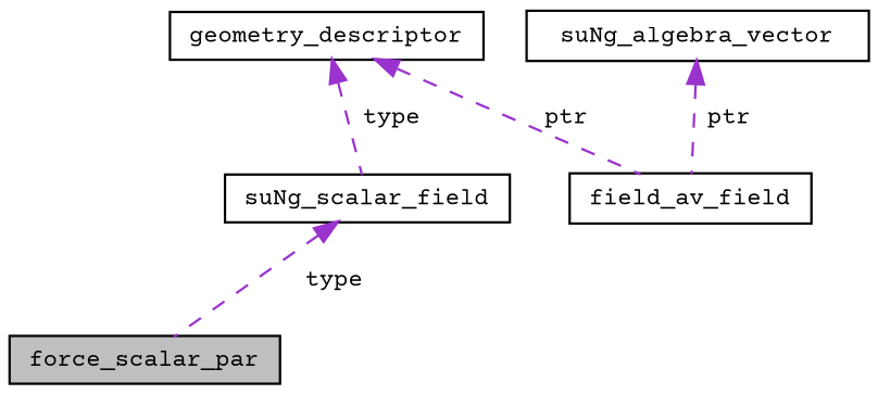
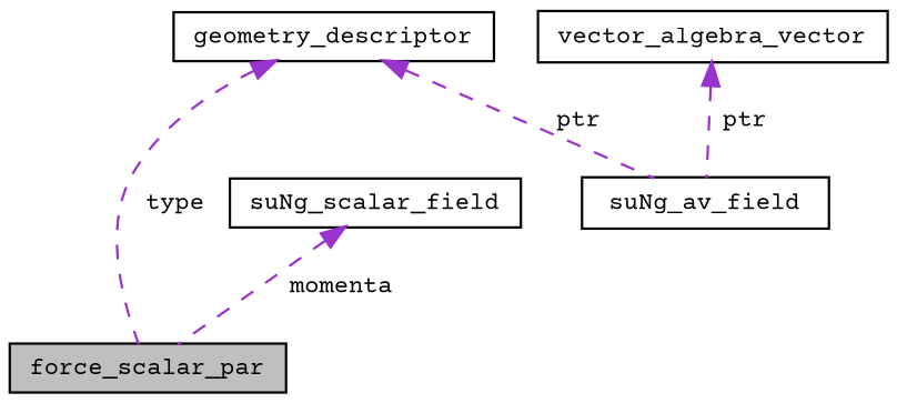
  digraph {
    fontname="Courier Prime"
    node [color=black fillcolor=white fontname="Courier Prime" fontsize=10 shape=record style=filled]
    edge [color=darkorchid3 dir=back fontname="Courier Prime" fontsize=10 labelfontname=Helvetica labelfontsize=10 style=dashed]
    n1 [fillcolor=grey75 fontcolor=black height=0.2 label=force_scalar_par width=0.4]
-   n2 [height=0.2 label=field_av_field width=0.4]
+   n2 [height=0.2 label=suNg_av_field width=0.4]
    n3 [height=0.2 label=geometry_descriptor width=0.4]
    n4 [height=0.2 label=suNg_scalar_field width=0.4]
-   n5 [height=0.2 label=suNg_algebra_vector width=0.4]
+   n5 [height=0.2 label=vector_algebra_vector width=0.4]
    n3 -> n2 [label=" ptr"]
-   n3 -> n4 [label=" type"]
-   n4 -> n1 [label=" type"]
+   n3 -> n1 [label=" type"]
+   n4 -> n1 [label=" momenta"]
    n5 -> n2 [label=" ptr"]
  }
